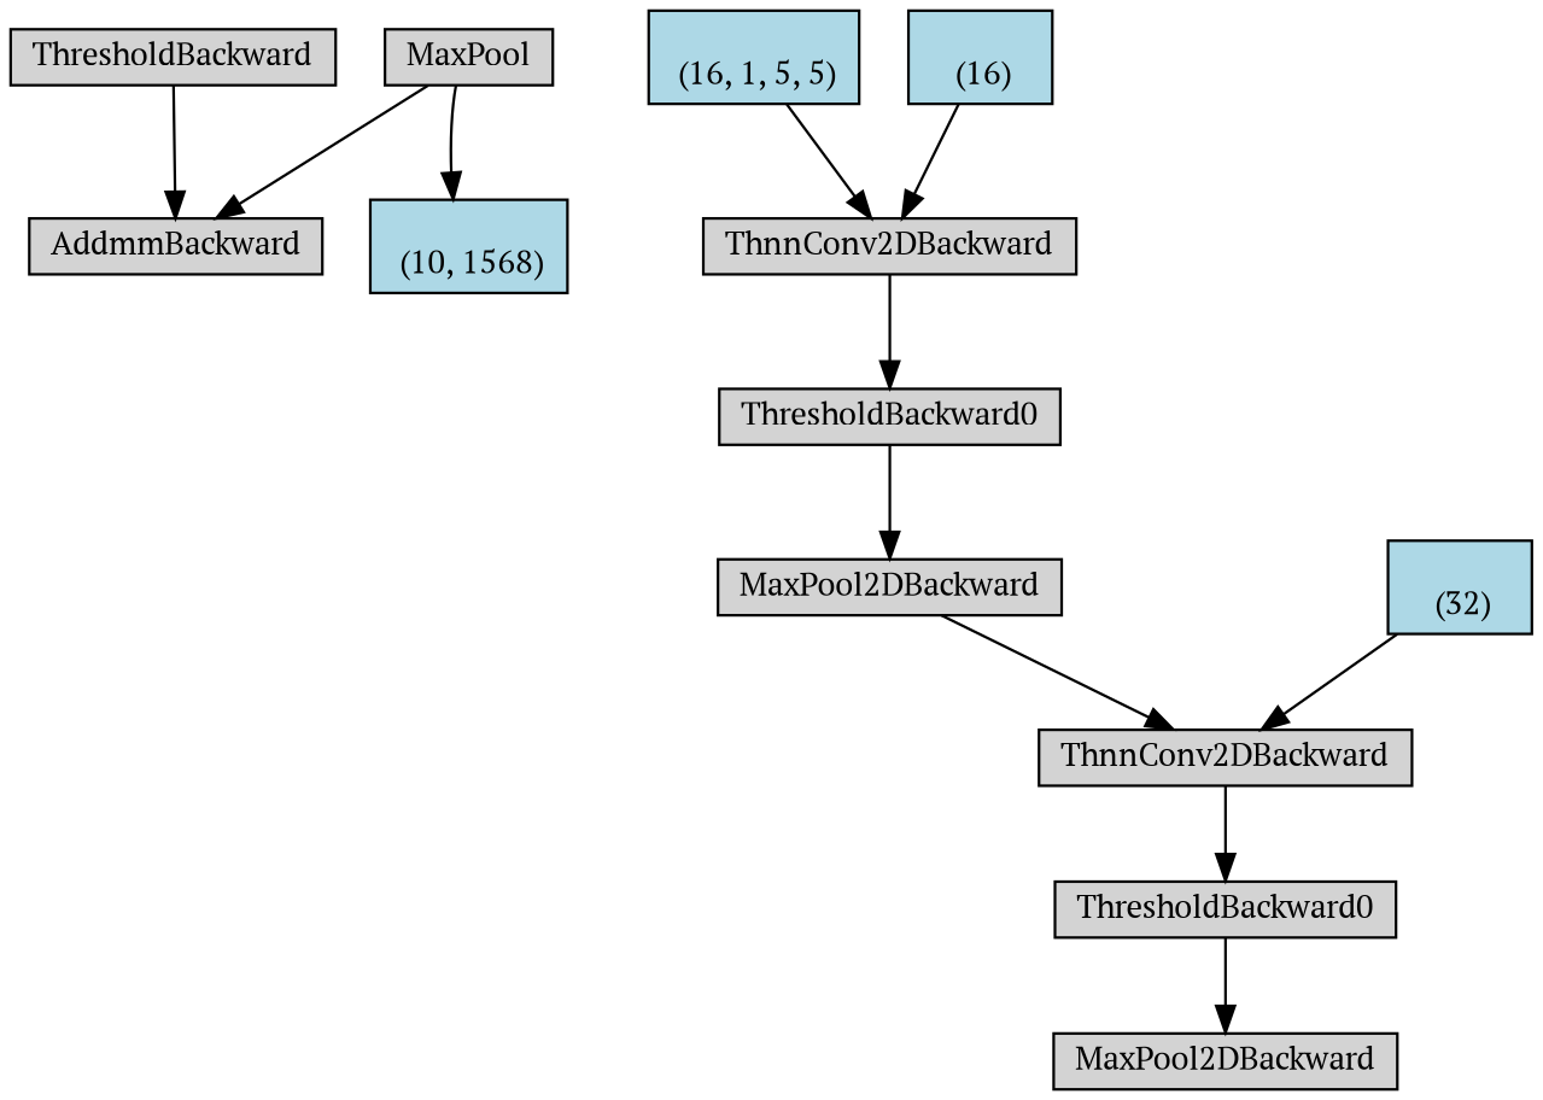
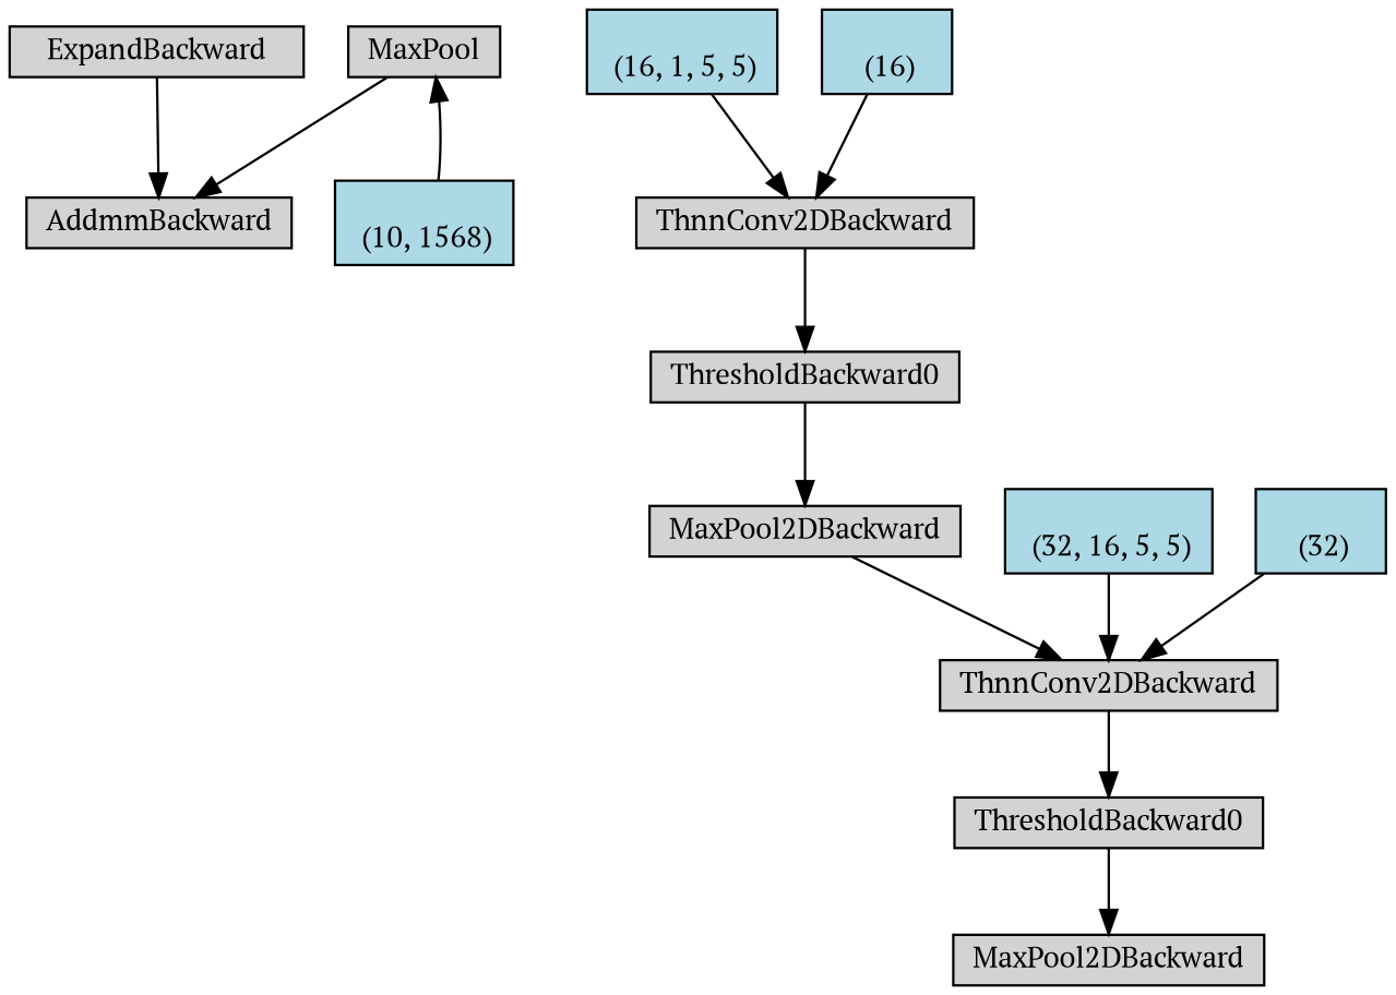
  digraph {
    fontname="PT Serif"
    node [align=left fontname="PT Serif" fontsize=12 ranksep=0.1 shape=box style=filled]
    edge [fontname="PT Serif"]
    n1 [height=0.2 label=AddmmBackward]
-   n2 [height=0.2 label=ThresholdBackward]
+   n2 [height=0.2 label=ExpandBackward]
    n3 [height=0.2 label=MaxPool2DBackward]
    n4 [height=0.2 label=ThresholdBackward0]
    n5 [height=0.2 label=ThnnConv2DBackward]
    n6 [height=0.2 label=MaxPool2DBackward]
    n7 [height=0.2 label=ThresholdBackward0]
    n8 [height=0.2 label=ThnnConv2DBackward]
    n9 [fillcolor=lightblue height=0.2 label="\n (16, 1, 5, 5)"]
    n10 [fillcolor=lightblue height=0.2 label="\n (16)"]
+   n11 [fillcolor=lightblue height=0.2 label="\n (32, 16, 5, 5)"]
    n12 [fillcolor=lightblue height=0.2 label="\n (32)"]
    n13 [height=0.2 label=MaxPool]
    n14 [fillcolor=lightblue height=0.2 label="\n (10, 1568)"]
    n2 -> n1
    n4 -> n3
    n5 -> n4
    n6 -> n5
    n7 -> n6
    n8 -> n7
    n9 -> n8
    n10 -> n8
+   n11 -> n5
    n12 -> n5
    n13 -> n1
-   n13 -> n14
+   n14 -> n13
  }
